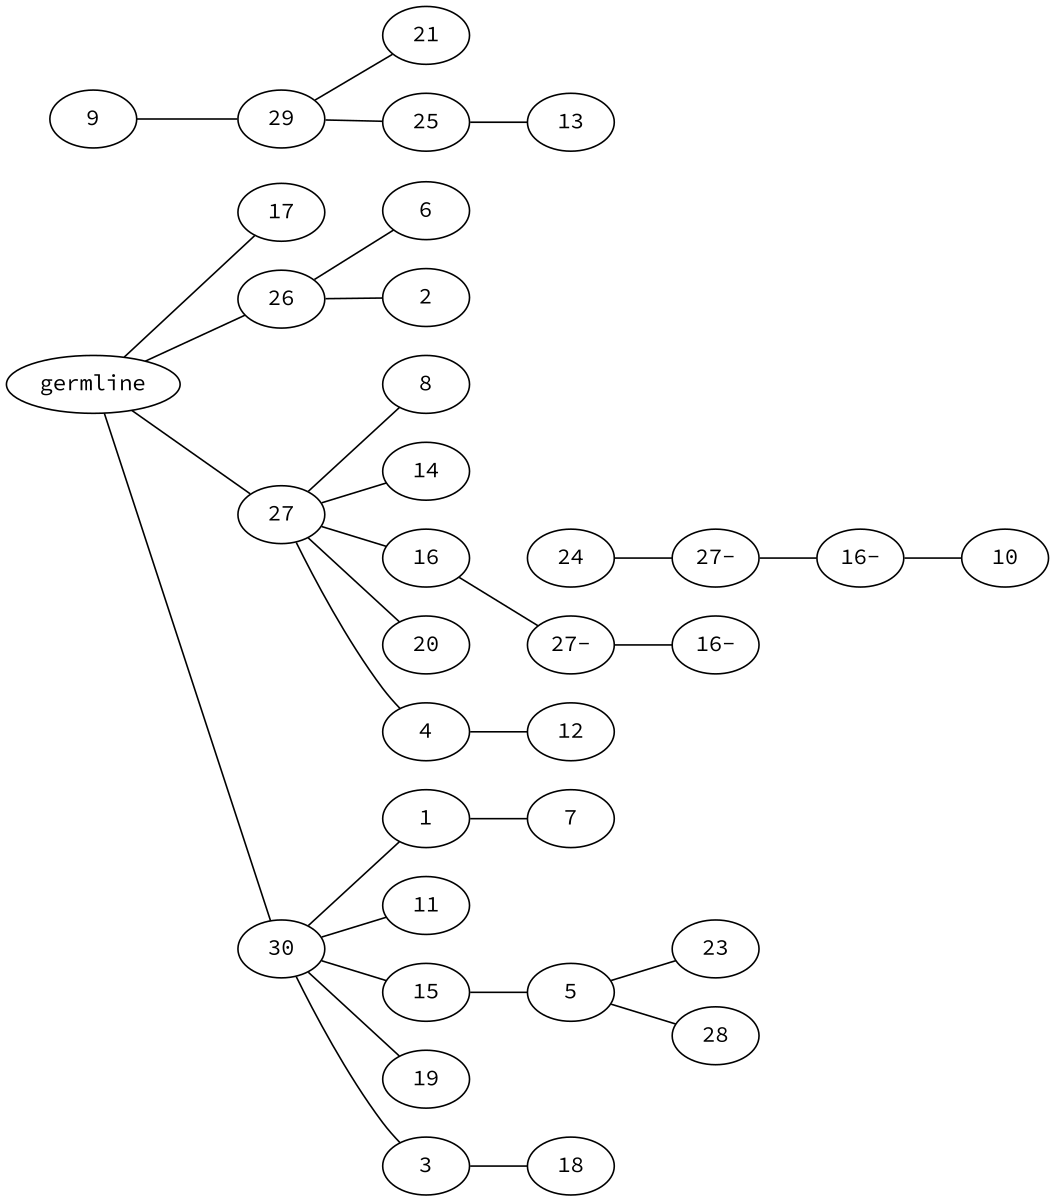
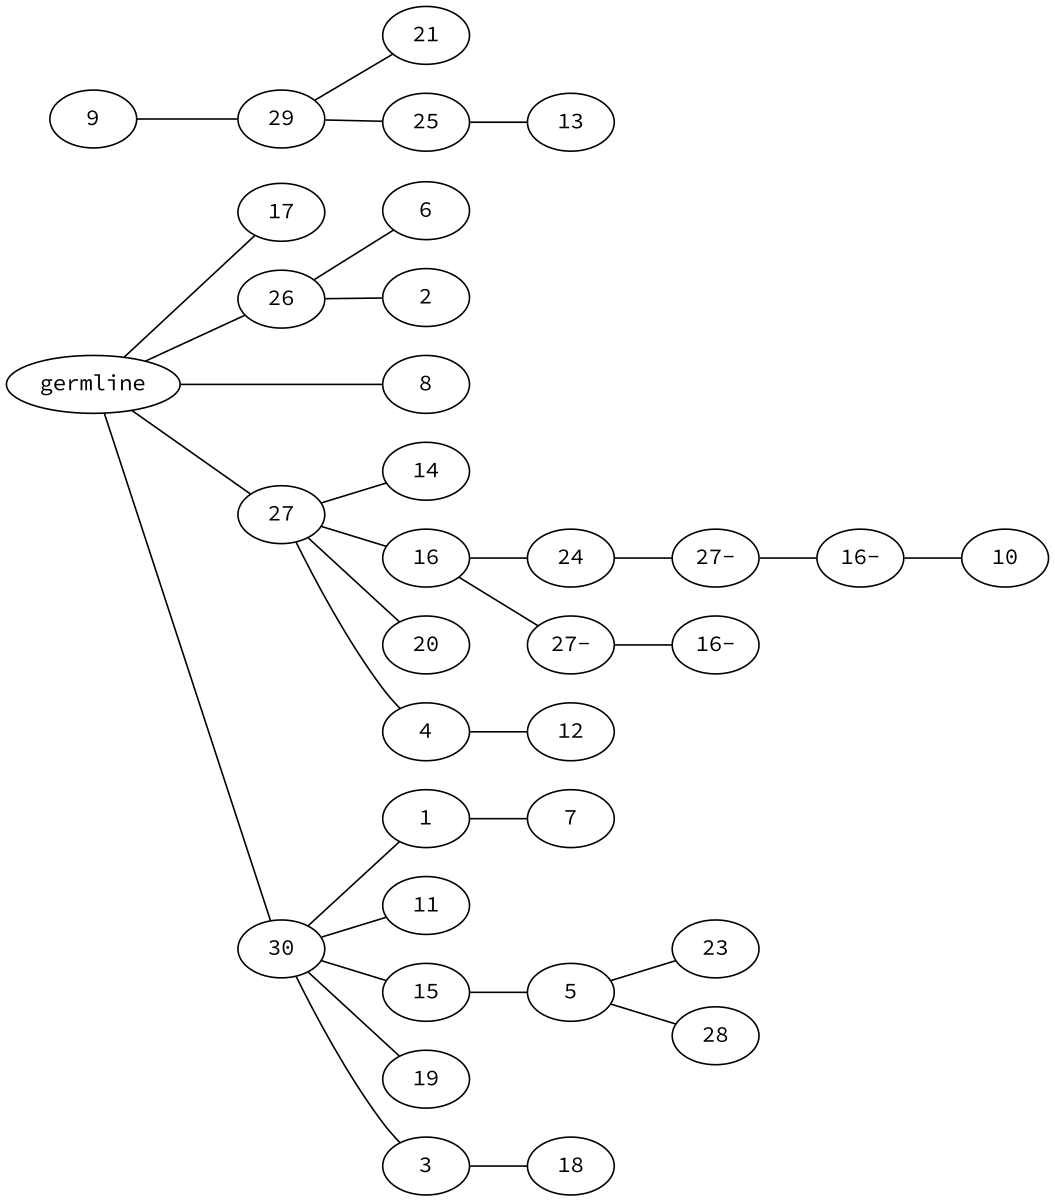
  graph {
    fontname="Source Code Pro"
    rankdir=LR
    node [fontname="Source Code Pro"]
    edge [fontname="Source Code Pro"]
    n1 [label=germline]
    n2 [label=17]
    n3 [label=26]
    n4 [label=27]
    n5 [label=30]
    n6 [label=8]
    n7 [label=6]
    n8 [label=2]
    n9 [label=14]
    n10 [label=16]
    n11 [label=20]
    n12 [label=4]
    n13 [label=1]
    n14 [label=11]
    n15 [label=15]
    n16 [label=19]
    n17 [label=3]
    n18 [label=24]
    n19 [label="27-"]
    n20 [label=12]
    n21 [label="27-"]
    n22 [label="16-"]
    n23 [label="16-"]
    n24 [label=9]
    n25 [label=29]
    n26 [label=21]
    n27 [label=25]
    n28 [label=13]
    n29 [label=10]
    n30 [label=7]
    n31 [label=5]
    n32 [label=18]
    n33 [label=23]
    n34 [label=28]
    n1 -- n2
    n1 -- n3
    n1 -- n4
    n1 -- n5
-   n4 -- n6
+   n1 -- n6
    n3 -- n7
    n3 -- n8
    n4 -- n9
    n4 -- n10
    n4 -- n11
    n4 -- n12
    n5 -- n13
    n5 -- n14
    n5 -- n15
    n5 -- n16
    n5 -- n17
+   n10 -- n18
    n10 -- n19
    n12 -- n20
    n13 -- n30
    n15 -- n31
    n17 -- n32
    n18 -- n21
    n19 -- n22
    n21 -- n23
    n23 -- n29
    n24 -- n25
    n25 -- n26
    n25 -- n27
    n27 -- n28
    n31 -- n33
    n31 -- n34
  }
